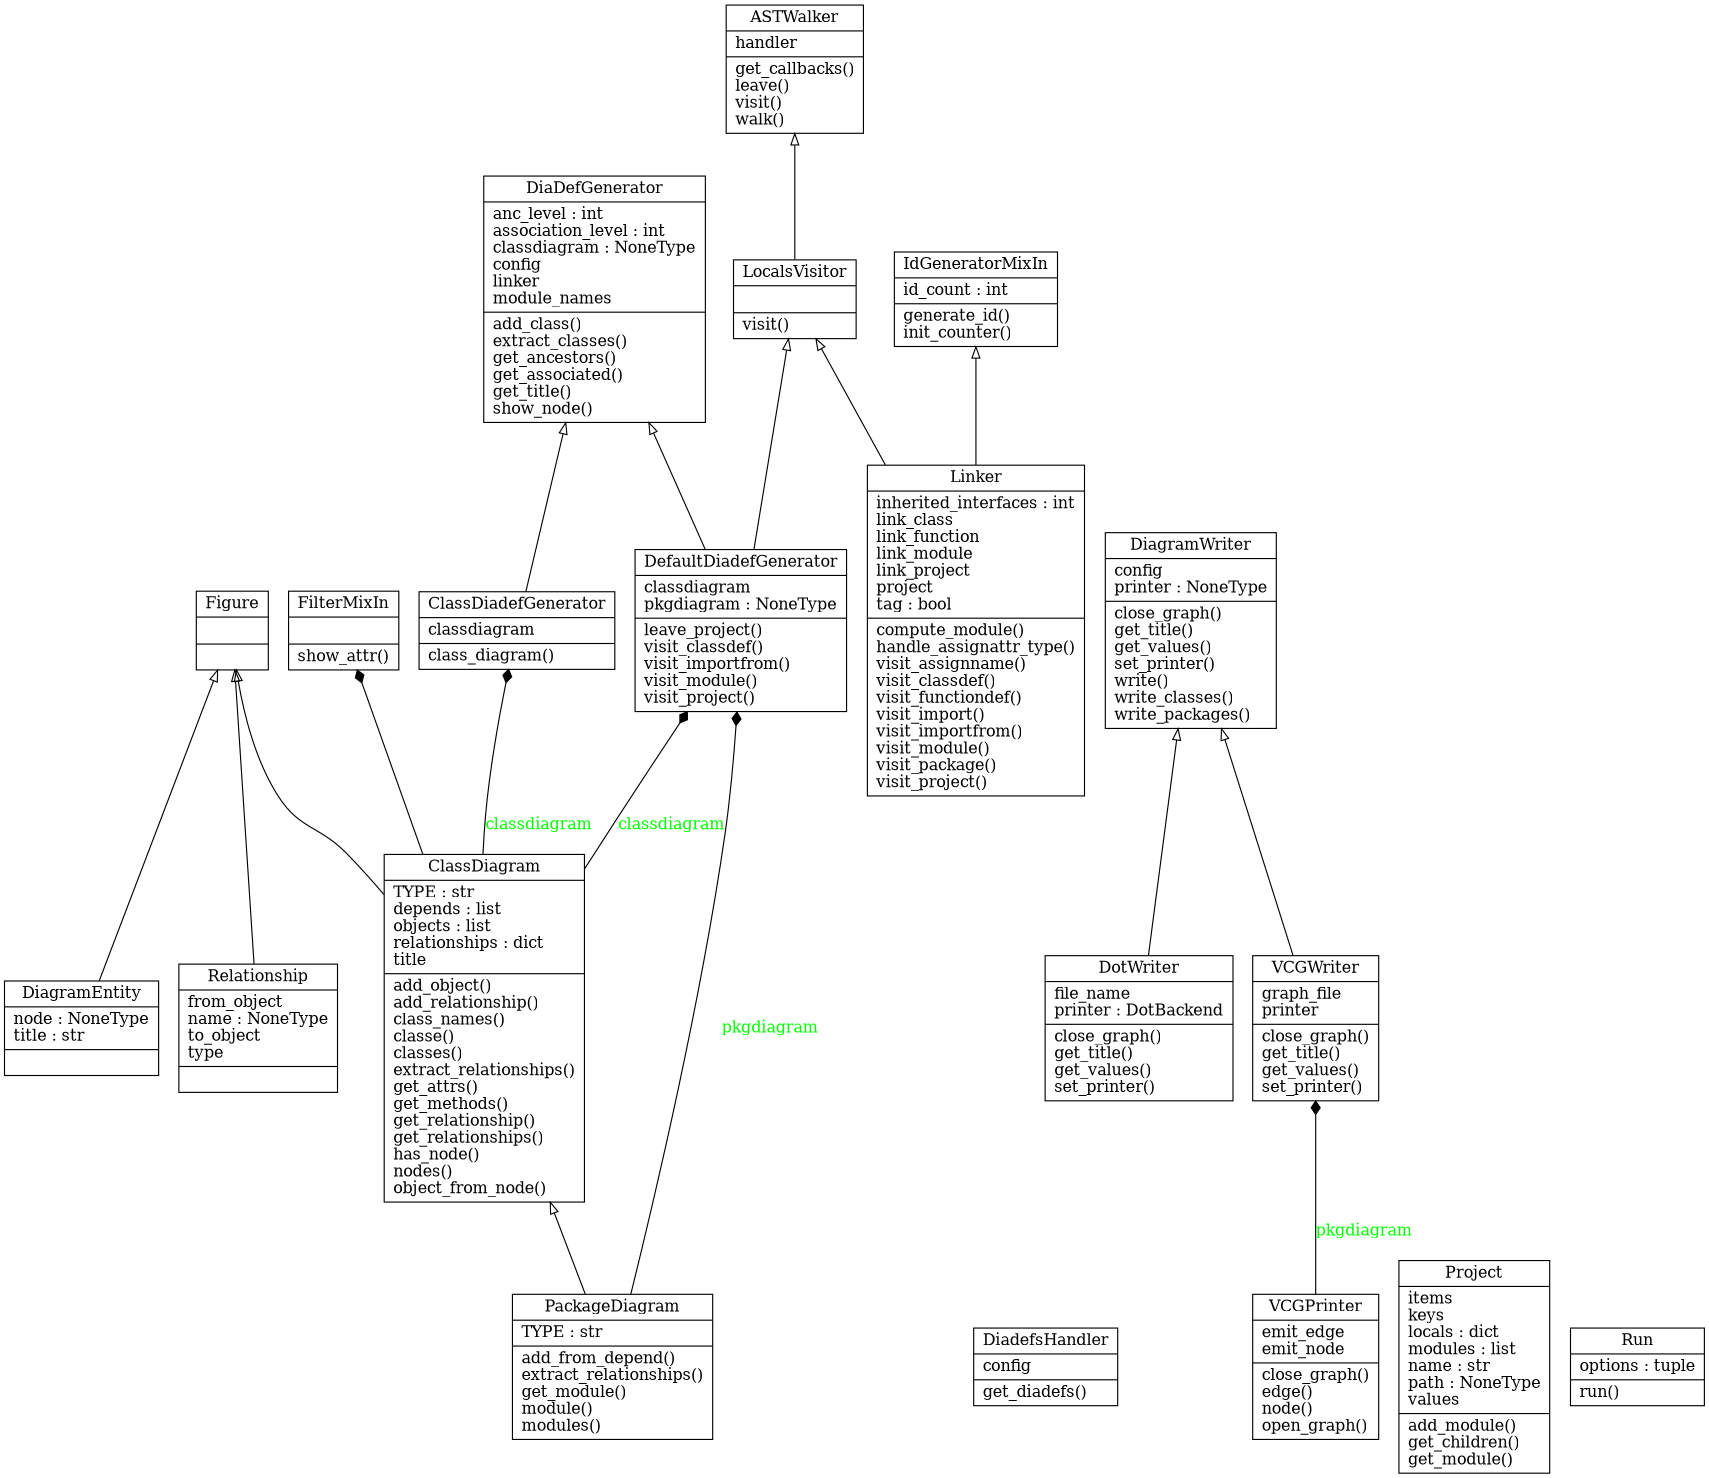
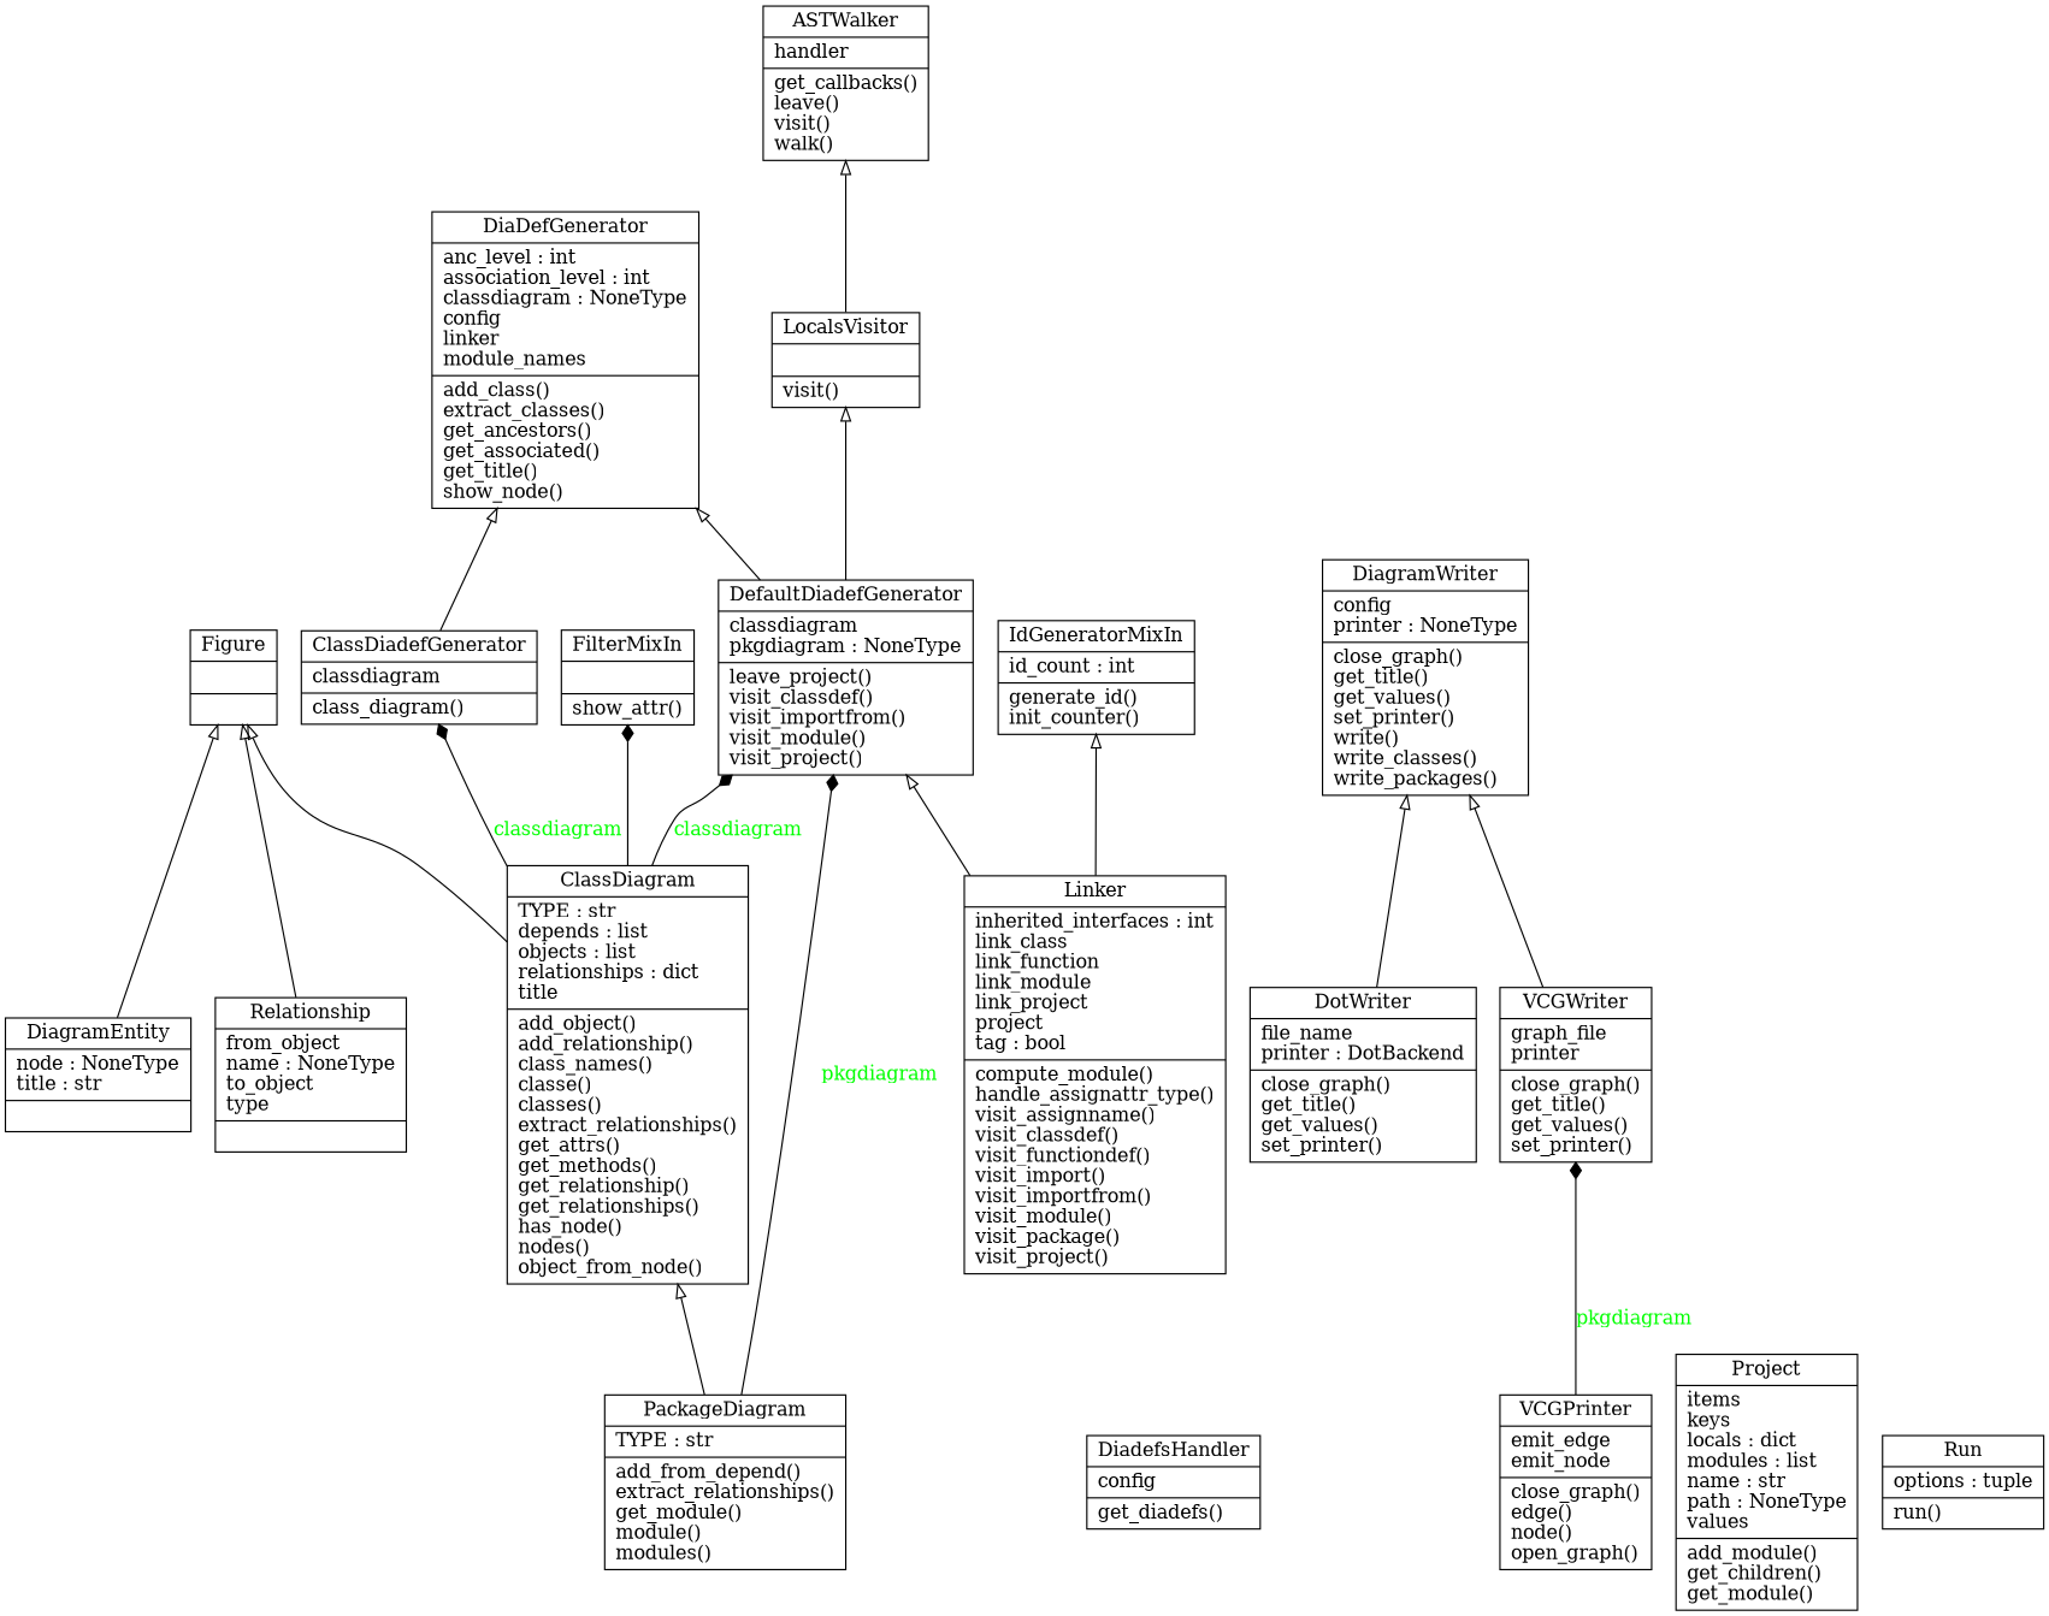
  digraph {
    fontname="DejaVu Serif"
    rankdir=BT
    node [fontname="DejaVu Serif" shape=record]
    edge [arrowhead=empty arrowtail=none fontname="DejaVu Serif"]
    n1 [label="{ASTWalker|handler\l|get_callbacks()\lleave()\lvisit()\lwalk()\l}"]
    n2 [label="{ClassDiadefGenerator|classdiagram\l|class_diagram()\l}"]
    n3 [label="{DiaDefGenerator|anc_level : int\lassociation_level : int\lclassdiagram : NoneType\lconfig\llinker\lmodule_names\l|add_class()\lextract_classes()\lget_ancestors()\lget_associated()\lget_title()\lshow_node()\l}"]
    n4 [label="{ClassDiagram|TYPE : str\ldepends : list\lobjects : list\lrelationships : dict\ltitle\l|add_object()\ladd_relationship()\lclass_names()\lclasse()\lclasses()\lextract_relationships()\lget_attrs()\lget_methods()\lget_relationship()\lget_relationships()\lhas_node()\lnodes()\lobject_from_node()\l}"]
    n5 [label="{DefaultDiadefGenerator|classdiagram\lpkgdiagram : NoneType\l|leave_project()\lvisit_classdef()\lvisit_importfrom()\lvisit_module()\lvisit_project()\l}"]
    n6 [label="{Figure|\l|}"]
    n7 [label="{FilterMixIn|\l|show_attr()\l}"]
    n8 [label="{LocalsVisitor|\l|visit()\l}"]
    n9 [label="{DiadefsHandler|config\l|get_diadefs()\l}"]
    n10 [label="{DiagramEntity|node : NoneType\ltitle : str\l|}"]
    n11 [label="{DiagramWriter|config\lprinter : NoneType\l|close_graph()\lget_title()\lget_values()\lset_printer()\lwrite()\lwrite_classes()\lwrite_packages()\l}"]
    n12 [label="{DotWriter|file_name\lprinter : DotBackend\l|close_graph()\lget_title()\lget_values()\lset_printer()\l}"]
    n13 [label="{IdGeneratorMixIn|id_count : int\l|generate_id()\linit_counter()\l}"]
    n14 [label="{Linker|inherited_interfaces : int\llink_class\llink_function\llink_module\llink_project\lproject\ltag : bool\l|compute_module()\lhandle_assignattr_type()\lvisit_assignname()\lvisit_classdef()\lvisit_functiondef()\lvisit_import()\lvisit_importfrom()\lvisit_module()\lvisit_package()\lvisit_project()\l}"]
    n15 [label="{PackageDiagram|TYPE : str\l|add_from_depend()\lextract_relationships()\lget_module()\lmodule()\lmodules()\l}"]
    n16 [label="{Project|items\lkeys\llocals : dict\lmodules : list\lname : str\lpath : NoneType\lvalues\l|add_module()\lget_children()\lget_module()\l}"]
    n17 [label="{Relationship|from_object\lname : NoneType\lto_object\ltype\l|}"]
    n18 [label="{Run|options : tuple\l|run()\l}"]
    n19 [label="{VCGPrinter|emit_edge\lemit_node\l|close_graph()\ledge()\lnode()\lopen_graph()\l}"]
    n20 [label="{VCGWriter|graph_file\lprinter\l|close_graph()\lget_title()\lget_values()\lset_printer()\l}"]
    n2 -> n3
    n4 -> n2 [arrowhead=diamond fontcolor=green label=classdiagram style=solid]
    n4 -> n5 [arrowhead=diamond fontcolor=green label=classdiagram style=solid]
    n4 -> n6
    n4 -> n7 [arrowhead=diamond]
    n5 -> n3
    n5 -> n8
    n8 -> n1
    n10 -> n6
    n12 -> n11
-   n14 -> n8
+   n14 -> n5
    n14 -> n13
    n15 -> n4
    n15 -> n5 [arrowhead=diamond fontcolor=green label=pkgdiagram style=solid]
    n17 -> n6
    n19 -> n20 [arrowhead=diamond fontcolor=green label=pkgdiagram style=solid]
    n20 -> n11
  }
